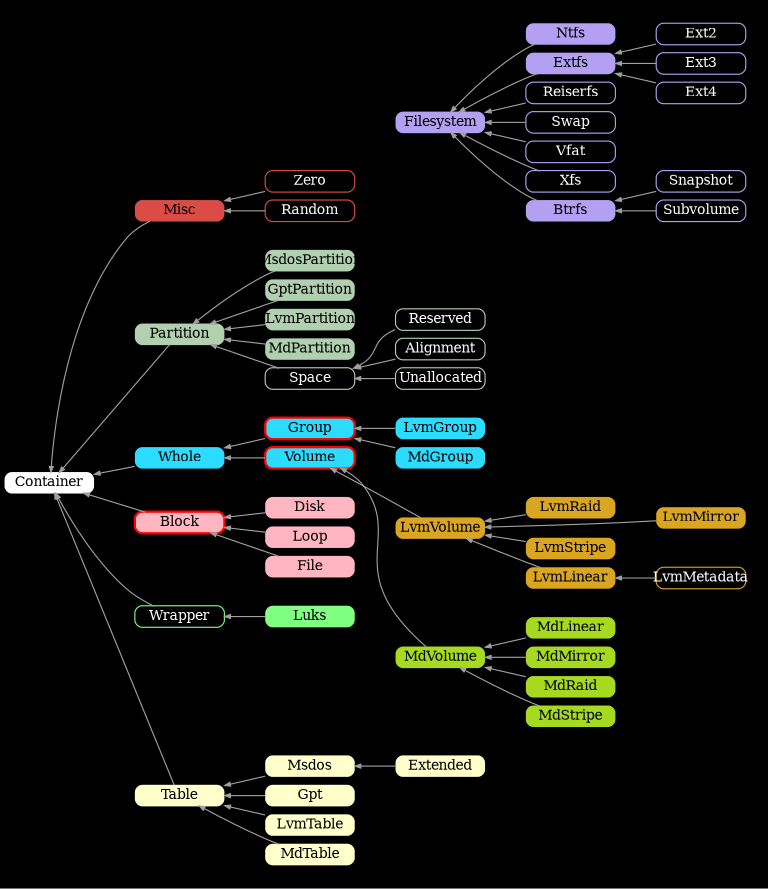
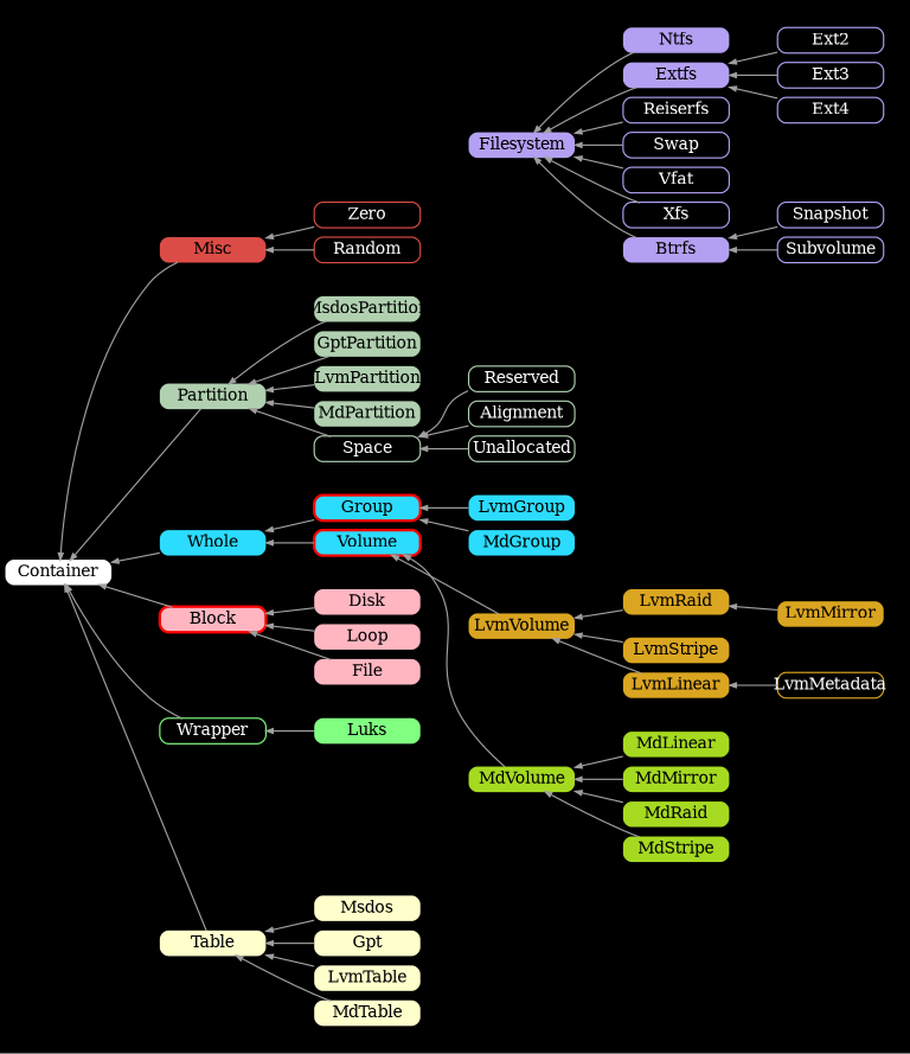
  digraph {
    bgcolor=black
    color=white
    nodesep=0.1
    rankdir=RL
    ranksep=0.5
    node [fixedsize=true fontsize=12 penwidth=0.0 shape=Mrecord style=filled]
    edge [arrowsize=0.5 color="#A0A0A0" penwidth=1.0]
    Table [fillcolor="#FFFFCC" height=0.25 width=1.1]
    Msdos [fillcolor="#FFFFCC" height=0.25 width=1.1]
-   Extended [fillcolor="#FFFFCC" height=0.25 width=1.1]
    Gpt [fillcolor="#FFFFCC" height=0.25 width=1.1]
    LvmTable [fillcolor="#FFFFCC" height=0.25 width=1.1]
    MdTable [fillcolor="#FFFFCC" height=0.25 width=1.1]
    Filesystem [fillcolor="#B4A0F3" height=0.25 width=1.1]
    Extfs [fillcolor="#B4A0F3" height=0.25 width=1.1]
    Btrfs [fillcolor="#B4A0F3" height=0.25 width=1.1]
    Ntfs [fillcolor="#B4A0F3" height=0.25 width=1.1]
    Ext2 [color="#B4A0F3" fontcolor=white height=0.25 penwidth=1 style=solid width=1.1]
    Ext3 [color="#B4A0F3" fontcolor=white height=0.25 penwidth=1 style=solid width=1.1]
    Ext4 [color="#B4A0F3" fontcolor=white height=0.25 penwidth=1 style=solid width=1.1]
    Reiserfs [color="#B4A0F3" fontcolor=white height=0.25 penwidth=1 style=solid width=1.1]
    Swap [color="#B4A0F3" fontcolor=white height=0.25 penwidth=1 style=solid width=1.1]
    Vfat [color="#B4A0F3" fontcolor=white height=0.25 penwidth=1 style=solid width=1.1]
    Xfs [color="#B4A0F3" fontcolor=white height=0.25 penwidth=1 style=solid width=1.1]
    n18 [color="#B4A0F3" fontcolor=white height=0.25 label=Snapshot penwidth=1 style=solid width=1.1]
    n19 [color="#B4A0F3" fontcolor=white height=0.25 label=Subvolume penwidth=1 style=solid width=1.1]
    LvmLinear [fillcolor="#DAA520" height=0.25 width=1.1]
    LvmVolume [fillcolor="#DAA520" height=0.25 width=1.1]
    LvmMirror [fillcolor="#DAA520" height=0.25 width=1.1]
    LvmRaid [fillcolor="#DAA520" height=0.25 width=1.1]
    LvmStripe [fillcolor="#DAA520" height=0.25 width=1.1]
    LvmMetadata [color="#DAA520" fontcolor=white height=0.25 penwidth=1 style=solid width=1.1]
    Misc [fillcolor="#DC4C46" height=0.25 width=1.1]
    Zero [color="#DC4C46" fontcolor=white height=0.25 penwidth=1 style=solid width=1.1]
    Random [color="#DC4C46" fontcolor=white height=0.25 penwidth=1 style=solid width=1.1]
    Partition [fillcolor="#B0D0B0" height=0.25 width=1.1]
    MsdosPartition [fillcolor="#B0D0B0" height=0.25 width=1.1]
    GptPartition [fillcolor="#B0D0B0" height=0.25 width=1.1]
    LvmPartition [fillcolor="#B0D0B0" height=0.25 width=1.1]
    MdPartition [fillcolor="#B0D0B0" height=0.25 width=1.1]
    Space [color="#B0D0B0" fontcolor=white height=0.25 penwidth=1 style=solid width=1.1]
    Reserved [color="#B0D0B0" fontcolor=white height=0.25 penwidth=1 style=solid width=1.1]
    Alignment [color="#B0D0B0" fontcolor=white height=0.25 penwidth=1 style=solid width=1.1]
    Unallocated [color="#B0D0B0" fontcolor=white height=0.25 penwidth=1 style=solid width=1.1]
    MdLinear [fillcolor="#A5DA20" height=0.25 width=1.1]
    MdVolume [fillcolor="#A5DA20" height=0.25 width=1.1]
    MdMirror [fillcolor="#A5DA20" height=0.25 width=1.1]
    MdRaid [fillcolor="#A5DA20" height=0.25 width=1.1]
    MdStripe [fillcolor="#A5DA20" height=0.25 width=1.1]
    Volume [color=red fillcolor="#2BDCFF" height=0.25 penwidth=2 width=1.1]
    Whole [fillcolor="#2BDCFF" height=0.25 width=1.1]
    Group [color=red fillcolor="#2BDCFF" height=0.25 penwidth=2 width=1.1]
    LvmGroup [fillcolor="#2BDCFF" height=0.25 width=1.1]
    MdGroup [fillcolor="#2BDCFF" height=0.25 width=1.1]
    Block [color=red fillcolor="#FFB6C1" height=0.25 penwidth=2 width=1.1]
    Disk [fillcolor="#FFB6C1" height=0.25 width=1.1]
    Loop [fillcolor="#FFB6C1" height=0.25 width=1.1]
    File [fillcolor="#FFB6C1" height=0.25 width=1.1]
    Wrapper [color="#80FF80" fontcolor=white height=0.25 penwidth=1 style=solid width=1.1]
    Luks [fillcolor="#80FF80" height=0.25 width=1.1]
    Container [fillcolor="#FFFFFF" height=0.25 width=1.1]
    subgraph cluster_1 {
      color=transparent
      Table
      Msdos
-     Extended
      Gpt
      LvmTable
      MdTable
    }
    subgraph cluster_2 {
      color=transparent
      Filesystem
      Extfs
      Btrfs
      Ntfs
      Ext2
      Ext3
      Ext4
      Reiserfs
      Swap
      Vfat
      Xfs
      n18
      n19
    }
    subgraph cluster_3 {
      color=transparent
      LvmLinear
      LvmVolume
      LvmMirror
      LvmRaid
      LvmStripe
      LvmMetadata
    }
    subgraph cluster_4 {
      color=transparent
      Misc
      Zero
      Random
    }
    subgraph cluster_5 {
      color=transparent
      Partition
      MsdosPartition
      GptPartition
      LvmPartition
      MdPartition
      Space
      Reserved
      Alignment
      Unallocated
    }
    subgraph cluster_6 {
      color=transparent
      MdLinear
      MdVolume
      MdMirror
      MdRaid
      MdStripe
    }
    subgraph cluster_7 {
      color=transparent
      Volume
      Whole
      Group
      LvmGroup
      MdGroup
    }
    subgraph cluster_8 {
      color=transparent
      Block
      Disk
      Loop
      File
    }
    subgraph cluster_9 {
      color=transparent
      Wrapper
      Luks
    }
    Table -> Container
    Msdos -> Table
-   Extended -> Msdos
    Gpt -> Table
    LvmTable -> Table
    MdTable -> Table
    Extfs -> Filesystem
    Btrfs -> Filesystem
    Ntfs -> Filesystem
    Ext2 -> Extfs
    Ext3 -> Extfs
    Ext4 -> Extfs
    Reiserfs -> Filesystem
    Swap -> Filesystem
    Vfat -> Filesystem
    Xfs -> Filesystem
    n18 -> Btrfs
    n19 -> Btrfs
    LvmLinear -> LvmVolume
    LvmVolume -> Volume
-   LvmMirror -> LvmVolume
+   LvmMirror -> LvmRaid
    LvmRaid -> LvmVolume
    LvmStripe -> LvmVolume
    LvmMetadata -> LvmLinear
    Misc -> Container
    Zero -> Misc
    Random -> Misc
    Partition -> Container
    MsdosPartition -> Partition
    GptPartition -> Partition
    LvmPartition -> Partition
    MdPartition -> Partition
    Space -> Partition
    Reserved -> Space
    Alignment -> Space
    Unallocated -> Space
    MdLinear -> MdVolume
    MdVolume -> Volume
    MdMirror -> MdVolume
    MdRaid -> MdVolume
    MdStripe -> MdVolume
    Volume -> Whole
    Whole -> Container
    Group -> Whole
    LvmGroup -> Group
    MdGroup -> Group
    Block -> Container
    Disk -> Block
    Loop -> Block
    File -> Block
    Wrapper -> Container
    Luks -> Wrapper
  }
